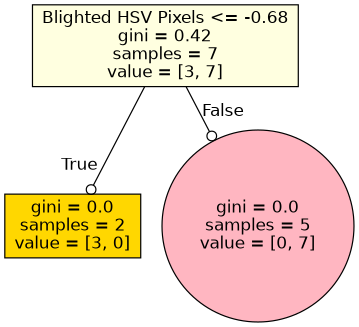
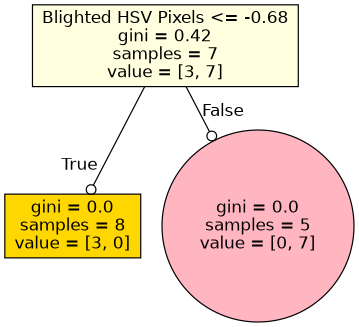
  digraph {
    node [fontname=helvetica shape=box style=filled]
    edge [fontname=helvetica labeldistance=2.5 style=solid arrowhead=odot]
    n1 [label="Blighted HSV Pixels <= -0.68\ngini = 0.42\nsamples = 7\nvalue = [3, 7]" fillcolor=lightyellow]
-   n2 [label="gini = 0.0\nsamples = 2\nvalue = [3, 0]" fillcolor=gold]
+   n2 [label="gini = 0.0\nsamples = 8\nvalue = [3, 0]" fillcolor=gold]
    n3 [label="gini = 0.0\nsamples = 5\nvalue = [0, 7]" shape=circle fillcolor=lightpink]
    n1 -> n2 [headlabel=True labelangle=45]
    n1 -> n3 [headlabel=False labelangle=-45]
  }
